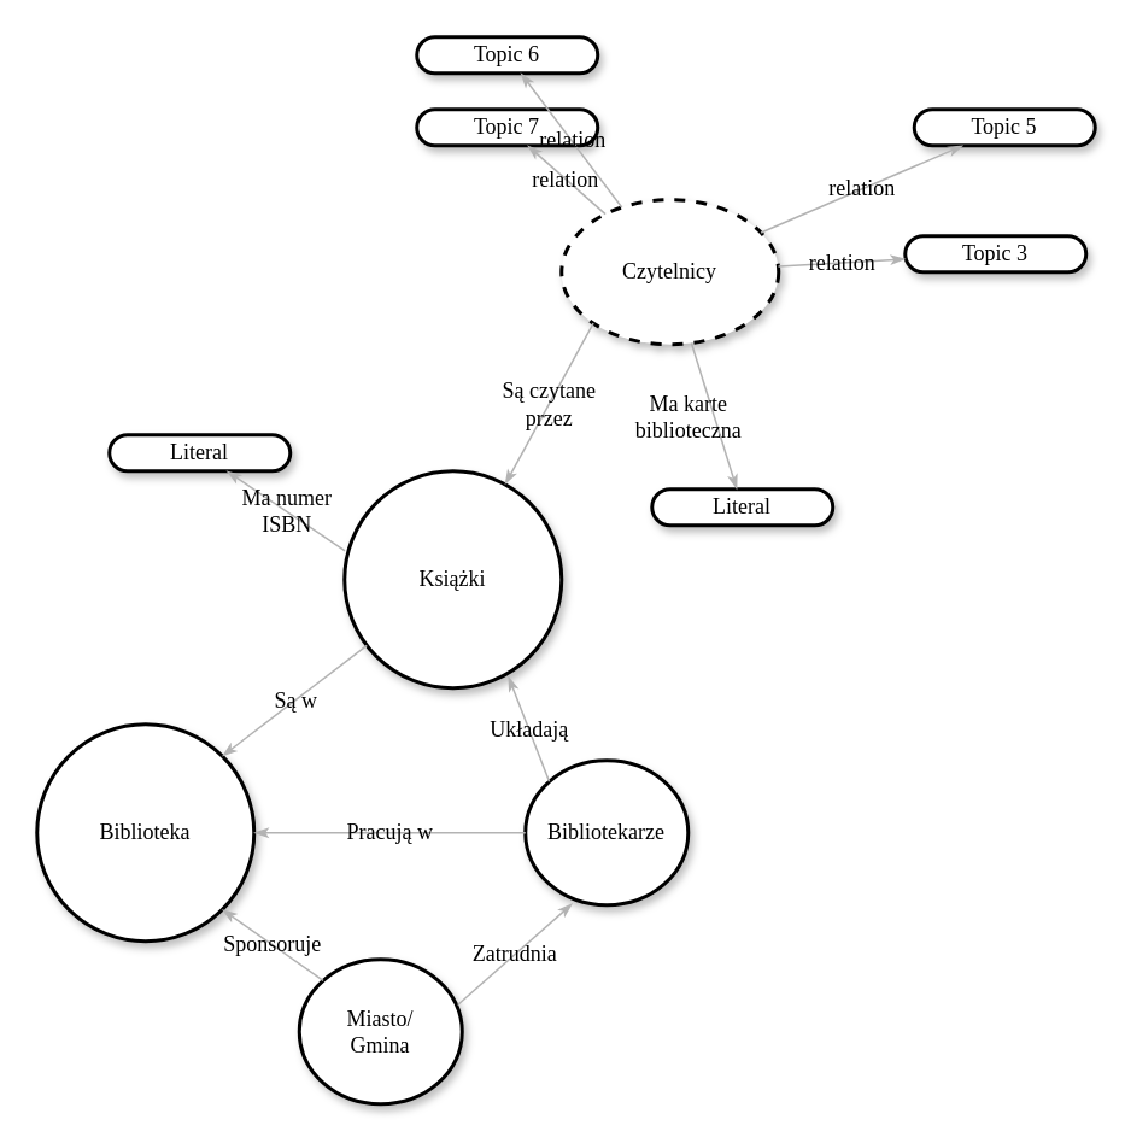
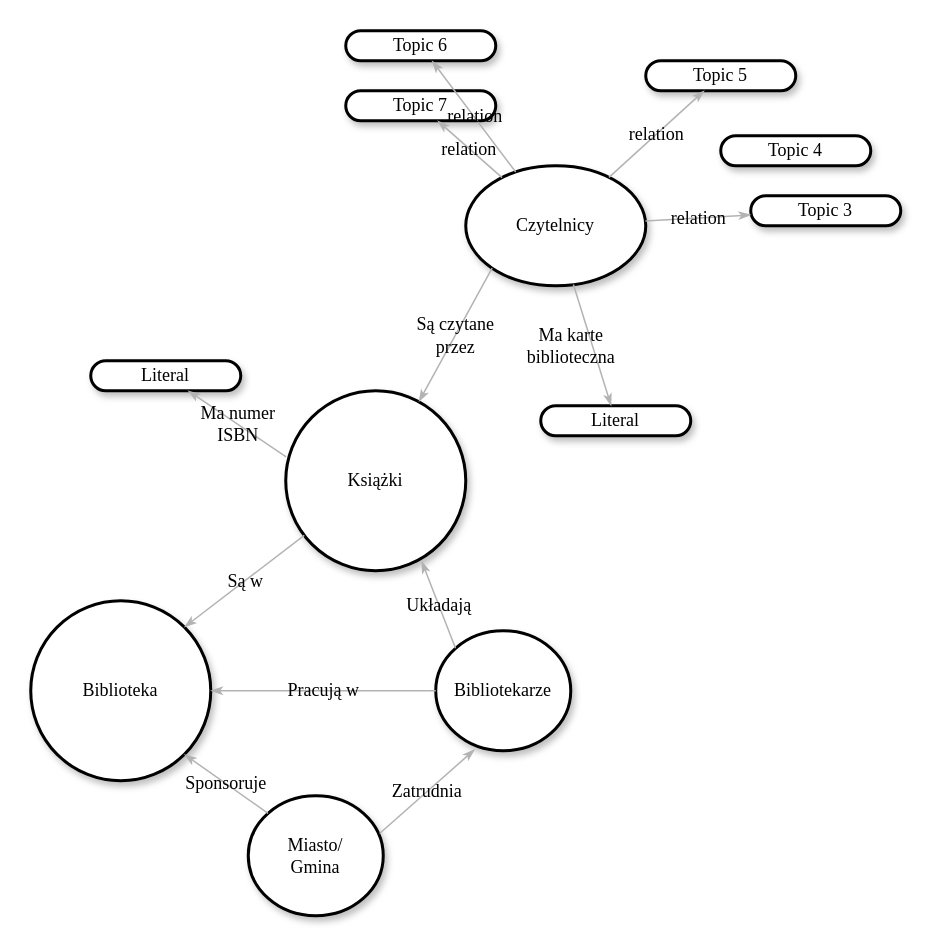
  <mxCell id="0" />
  <mxCell id="1" parent="0" />
- <mxCell id="2" value="Czytelnicy" style="ellipse;whiteSpace=wrap;html=1;rounded=1;shadow=1;comic=0;labelBackgroundColor=none;strokeWidth=2;fontFamily=Verdana;fontSize=12;align=center;dashed=1;" parent="1" vertex="1"><mxGeometry x="310" y="110" width="120" height="80" as="geometry" /></mxCell>
+ <mxCell id="2" value="Czytelnicy" style="ellipse;whiteSpace=wrap;html=1;rounded=1;shadow=1;comic=0;labelBackgroundColor=none;strokeWidth=2;fontFamily=Verdana;fontSize=12;align=center;" parent="1" vertex="1"><mxGeometry x="310" y="110" width="120" height="80" as="geometry" /></mxCell>
  <mxCell id="3" value="Książki" style="ellipse;whiteSpace=wrap;html=1;rounded=1;shadow=1;comic=0;labelBackgroundColor=none;strokeWidth=2;fontFamily=Verdana;fontSize=12;align=center;" parent="1" vertex="1"><mxGeometry x="190" y="260" width="120" height="120" as="geometry" /></mxCell>
  <mxCell id="4" value="Bibliotekarze" style="ellipse;whiteSpace=wrap;html=1;rounded=1;shadow=1;comic=0;labelBackgroundColor=none;strokeWidth=2;fontFamily=Verdana;fontSize=12;align=center;" parent="1" vertex="1"><mxGeometry x="290" y="420" width="90" height="80" as="geometry" /></mxCell>
  <mxCell id="5" value="Biblioteka" style="ellipse;whiteSpace=wrap;html=1;rounded=1;shadow=1;comic=0;labelBackgroundColor=none;strokeWidth=2;fontFamily=Verdana;fontSize=12;align=center;" parent="1" vertex="1"><mxGeometry x="20" y="400" width="120" height="120" as="geometry" /></mxCell>
  <mxCell id="6" value="&lt;span&gt;Topic 7&lt;/span&gt;" style="whiteSpace=wrap;html=1;rounded=1;shadow=1;comic=0;labelBackgroundColor=none;strokeWidth=2;fontFamily=Verdana;fontSize=12;align=center;arcSize=50;" parent="1" vertex="1"><mxGeometry x="230" y="60" width="100" height="20" as="geometry" /></mxCell>
  <mxCell id="7" value="&lt;span&gt;Topic 6&lt;/span&gt;" style="whiteSpace=wrap;html=1;rounded=1;shadow=1;comic=0;labelBackgroundColor=none;strokeWidth=2;fontFamily=Verdana;fontSize=12;align=center;arcSize=50;" parent="1" vertex="1"><mxGeometry x="230" y="20" width="100" height="20" as="geometry" /></mxCell>
- <mxCell id="8" value="&lt;span&gt;Topic 5&lt;/span&gt;" style="whiteSpace=wrap;html=1;rounded=1;shadow=1;comic=0;labelBackgroundColor=none;strokeWidth=2;fontFamily=Verdana;fontSize=12;align=center;arcSize=50;" parent="1" vertex="1"><mxGeometry x="505" y="60" width="100" height="20" as="geometry" /></mxCell>
+ <mxCell id="8" value="&lt;span&gt;Topic 5&lt;/span&gt;" style="whiteSpace=wrap;html=1;rounded=1;shadow=1;comic=0;labelBackgroundColor=none;strokeWidth=2;fontFamily=Verdana;fontSize=12;align=center;arcSize=50;" parent="1" vertex="1"><mxGeometry x="430" y="40" width="100" height="20" as="geometry" /></mxCell>
+ <mxCell id="9" value="&lt;span&gt;Topic 4&lt;/span&gt;" style="whiteSpace=wrap;html=1;rounded=1;shadow=1;comic=0;labelBackgroundColor=none;strokeWidth=2;fontFamily=Verdana;fontSize=12;align=center;arcSize=50;" parent="1" vertex="1"><mxGeometry x="480" y="90" width="100" height="20" as="geometry" /></mxCell>
  <mxCell id="10" value="&lt;span&gt;Topic 3&lt;/span&gt;" style="whiteSpace=wrap;html=1;rounded=1;shadow=1;comic=0;labelBackgroundColor=none;strokeWidth=2;fontFamily=Verdana;fontSize=12;align=center;arcSize=50;" parent="1" vertex="1"><mxGeometry x="500" y="130" width="100" height="20" as="geometry" /></mxCell>
  <mxCell id="11" value="&lt;span&gt;Literal&lt;/span&gt;" style="whiteSpace=wrap;html=1;rounded=1;shadow=1;comic=0;labelBackgroundColor=none;strokeWidth=2;fontFamily=Verdana;fontSize=12;align=center;arcSize=50;" parent="1" vertex="1"><mxGeometry x="60" y="240" width="100" height="20" as="geometry" /></mxCell>
  <mxCell id="12" value="Literal" style="whiteSpace=wrap;html=1;rounded=1;shadow=1;comic=0;labelBackgroundColor=none;strokeWidth=2;fontFamily=Verdana;fontSize=12;align=center;arcSize=50;" parent="1" vertex="1"><mxGeometry x="360" y="270" width="100" height="20" as="geometry" /></mxCell>
  <mxCell id="13" value="Są czytane&lt;div&gt;przez&lt;/div&gt;" style="edgeStyle=none;rounded=1;html=1;labelBackgroundColor=none;startArrow=none;startFill=0;startSize=5;endArrow=classicThin;endFill=1;endSize=5;jettySize=auto;orthogonalLoop=1;strokeColor=#B3B3B3;strokeWidth=1;fontFamily=Verdana;fontSize=12;exitX=0;exitY=1;exitDx=0;exitDy=0;" parent="1" source="2" target="3" edge="1"><mxGeometry relative="1" as="geometry"><mxPoint x="230" y="170" as="targetPoint" /></mxGeometry></mxCell>
  <mxCell id="14" value="Układają" style="edgeStyle=none;rounded=1;html=1;labelBackgroundColor=none;startArrow=none;startFill=0;startSize=5;endArrow=classicThin;endFill=1;endSize=5;jettySize=auto;orthogonalLoop=1;strokeColor=#B3B3B3;strokeWidth=1;fontFamily=Verdana;fontSize=12;exitX=0;exitY=0;exitDx=0;exitDy=0;entryX=0.755;entryY=0.947;entryDx=0;entryDy=0;entryPerimeter=0;" parent="1" source="4" target="3" edge="1"><mxGeometry relative="1" as="geometry"><mxPoint x="250" y="440" as="targetPoint" /></mxGeometry></mxCell>
  <mxCell id="15" value="Pracują w" style="edgeStyle=none;rounded=1;html=1;labelBackgroundColor=none;startArrow=none;startFill=0;startSize=5;endArrow=classicThin;endFill=1;endSize=5;jettySize=auto;orthogonalLoop=1;strokeColor=#B3B3B3;strokeWidth=1;fontFamily=Verdana;fontSize=12" parent="1" source="4" target="5" edge="1"><mxGeometry relative="1" as="geometry" /></mxCell>
  <mxCell id="16" value="Ma karte&lt;div&gt;biblioteczna&lt;/div&gt;" style="edgeStyle=none;rounded=1;html=1;labelBackgroundColor=none;startArrow=none;startFill=0;startSize=5;endArrow=classicThin;endFill=1;endSize=5;jettySize=auto;orthogonalLoop=1;strokeColor=#B3B3B3;strokeWidth=1;fontFamily=Verdana;fontSize=12" parent="1" source="2" target="12" edge="1"><mxGeometry x="-0.092" y="-14" relative="1" as="geometry"><mxPoint as="offset" /></mxGeometry></mxCell>
  <mxCell id="17" value="Ma numer&lt;div&gt;ISBN&lt;/div&gt;" style="edgeStyle=none;rounded=1;html=1;labelBackgroundColor=none;startArrow=none;startFill=0;startSize=5;endArrow=classicThin;endFill=1;endSize=5;jettySize=auto;orthogonalLoop=1;strokeColor=#B3B3B3;strokeWidth=1;fontFamily=Verdana;fontSize=12;exitX=0.002;exitY=0.367;exitDx=0;exitDy=0;exitPerimeter=0;" parent="1" source="3" target="11" edge="1"><mxGeometry relative="1" as="geometry" /></mxCell>
  <mxCell id="18" value="relation" style="edgeStyle=none;rounded=1;html=1;labelBackgroundColor=none;startArrow=none;startFill=0;startSize=5;endArrow=classicThin;endFill=1;endSize=5;jettySize=auto;orthogonalLoop=1;strokeColor=#B3B3B3;strokeWidth=1;fontFamily=Verdana;fontSize=12" parent="1" source="2" target="10" edge="1"><mxGeometry relative="1" as="geometry" /></mxCell>
  <mxCell id="19" value="relation" style="edgeStyle=none;rounded=1;html=1;labelBackgroundColor=none;startArrow=none;startFill=0;startSize=5;endArrow=classicThin;endFill=1;endSize=5;jettySize=auto;orthogonalLoop=1;strokeColor=#B3B3B3;strokeWidth=1;fontFamily=Verdana;fontSize=12" parent="1" source="2" target="8" edge="1"><mxGeometry relative="1" as="geometry" /></mxCell>
  <mxCell id="20" value="relation" style="edgeStyle=none;rounded=1;html=1;labelBackgroundColor=none;startArrow=none;startFill=0;startSize=5;endArrow=classicThin;endFill=1;endSize=5;jettySize=auto;orthogonalLoop=1;strokeColor=#B3B3B3;strokeWidth=1;fontFamily=Verdana;fontSize=12" parent="1" source="2" target="7" edge="1"><mxGeometry relative="1" as="geometry" /></mxCell>
  <mxCell id="21" value="relation" style="edgeStyle=none;rounded=1;html=1;labelBackgroundColor=none;startArrow=none;startFill=0;startSize=5;endArrow=classicThin;endFill=1;endSize=5;jettySize=auto;orthogonalLoop=1;strokeColor=#B3B3B3;strokeWidth=1;fontFamily=Verdana;fontSize=12" parent="1" source="2" target="6" edge="1"><mxGeometry relative="1" as="geometry" /></mxCell>
  <mxCell id="22" value="&lt;span&gt;Miasto/&lt;/span&gt;&lt;div&gt;&lt;span&gt;Gmina&lt;/span&gt;&lt;/div&gt;" style="ellipse;whiteSpace=wrap;html=1;rounded=1;shadow=1;comic=0;labelBackgroundColor=none;strokeWidth=2;fontFamily=Verdana;fontSize=12;align=center;" parent="1" vertex="1"><mxGeometry x="165" y="530" width="90" height="80" as="geometry" /></mxCell>
  <mxCell id="23" value="Są w" style="edgeStyle=none;rounded=1;html=1;labelBackgroundColor=none;startArrow=none;startFill=0;startSize=5;endArrow=classicThin;endFill=1;endSize=5;jettySize=auto;orthogonalLoop=1;strokeColor=#B3B3B3;strokeWidth=1;fontFamily=Verdana;fontSize=12;entryX=1;entryY=0;entryDx=0;entryDy=0;" parent="1" source="3" target="5" edge="1"><mxGeometry relative="1" as="geometry"><mxPoint x="132.381" y="415" as="targetPoint" /></mxGeometry></mxCell>
  <mxCell id="24" value="Zatrudnia" style="edgeStyle=none;rounded=1;html=1;labelBackgroundColor=none;startArrow=none;startFill=0;startSize=5;endArrow=classicThin;endFill=1;endSize=5;jettySize=auto;orthogonalLoop=1;strokeColor=#B3B3B3;strokeWidth=1;fontFamily=Verdana;fontSize=12;exitX=0.973;exitY=0.315;exitDx=0;exitDy=0;exitPerimeter=0;entryX=0.288;entryY=0.99;entryDx=0;entryDy=0;entryPerimeter=0;" parent="1" source="22" target="4" edge="1"><mxGeometry relative="1" as="geometry"><mxPoint x="330" y="560" as="targetPoint" /></mxGeometry></mxCell>
  <mxCell id="25" value="Sponsoruje" style="edgeStyle=none;rounded=1;html=1;labelBackgroundColor=none;startArrow=none;startFill=0;startSize=5;endArrow=classicThin;endFill=1;endSize=5;jettySize=auto;orthogonalLoop=1;strokeColor=#B3B3B3;strokeWidth=1;fontFamily=Verdana;fontSize=12;entryX=1;entryY=1;entryDx=0;entryDy=0;exitX=0;exitY=0;exitDx=0;exitDy=0;" parent="1" source="22" target="5" edge="1"><mxGeometry relative="1" as="geometry"><mxPoint x="90" y="550" as="sourcePoint" /><mxPoint x="194.118" y="610" as="targetPoint" /></mxGeometry></mxCell>
